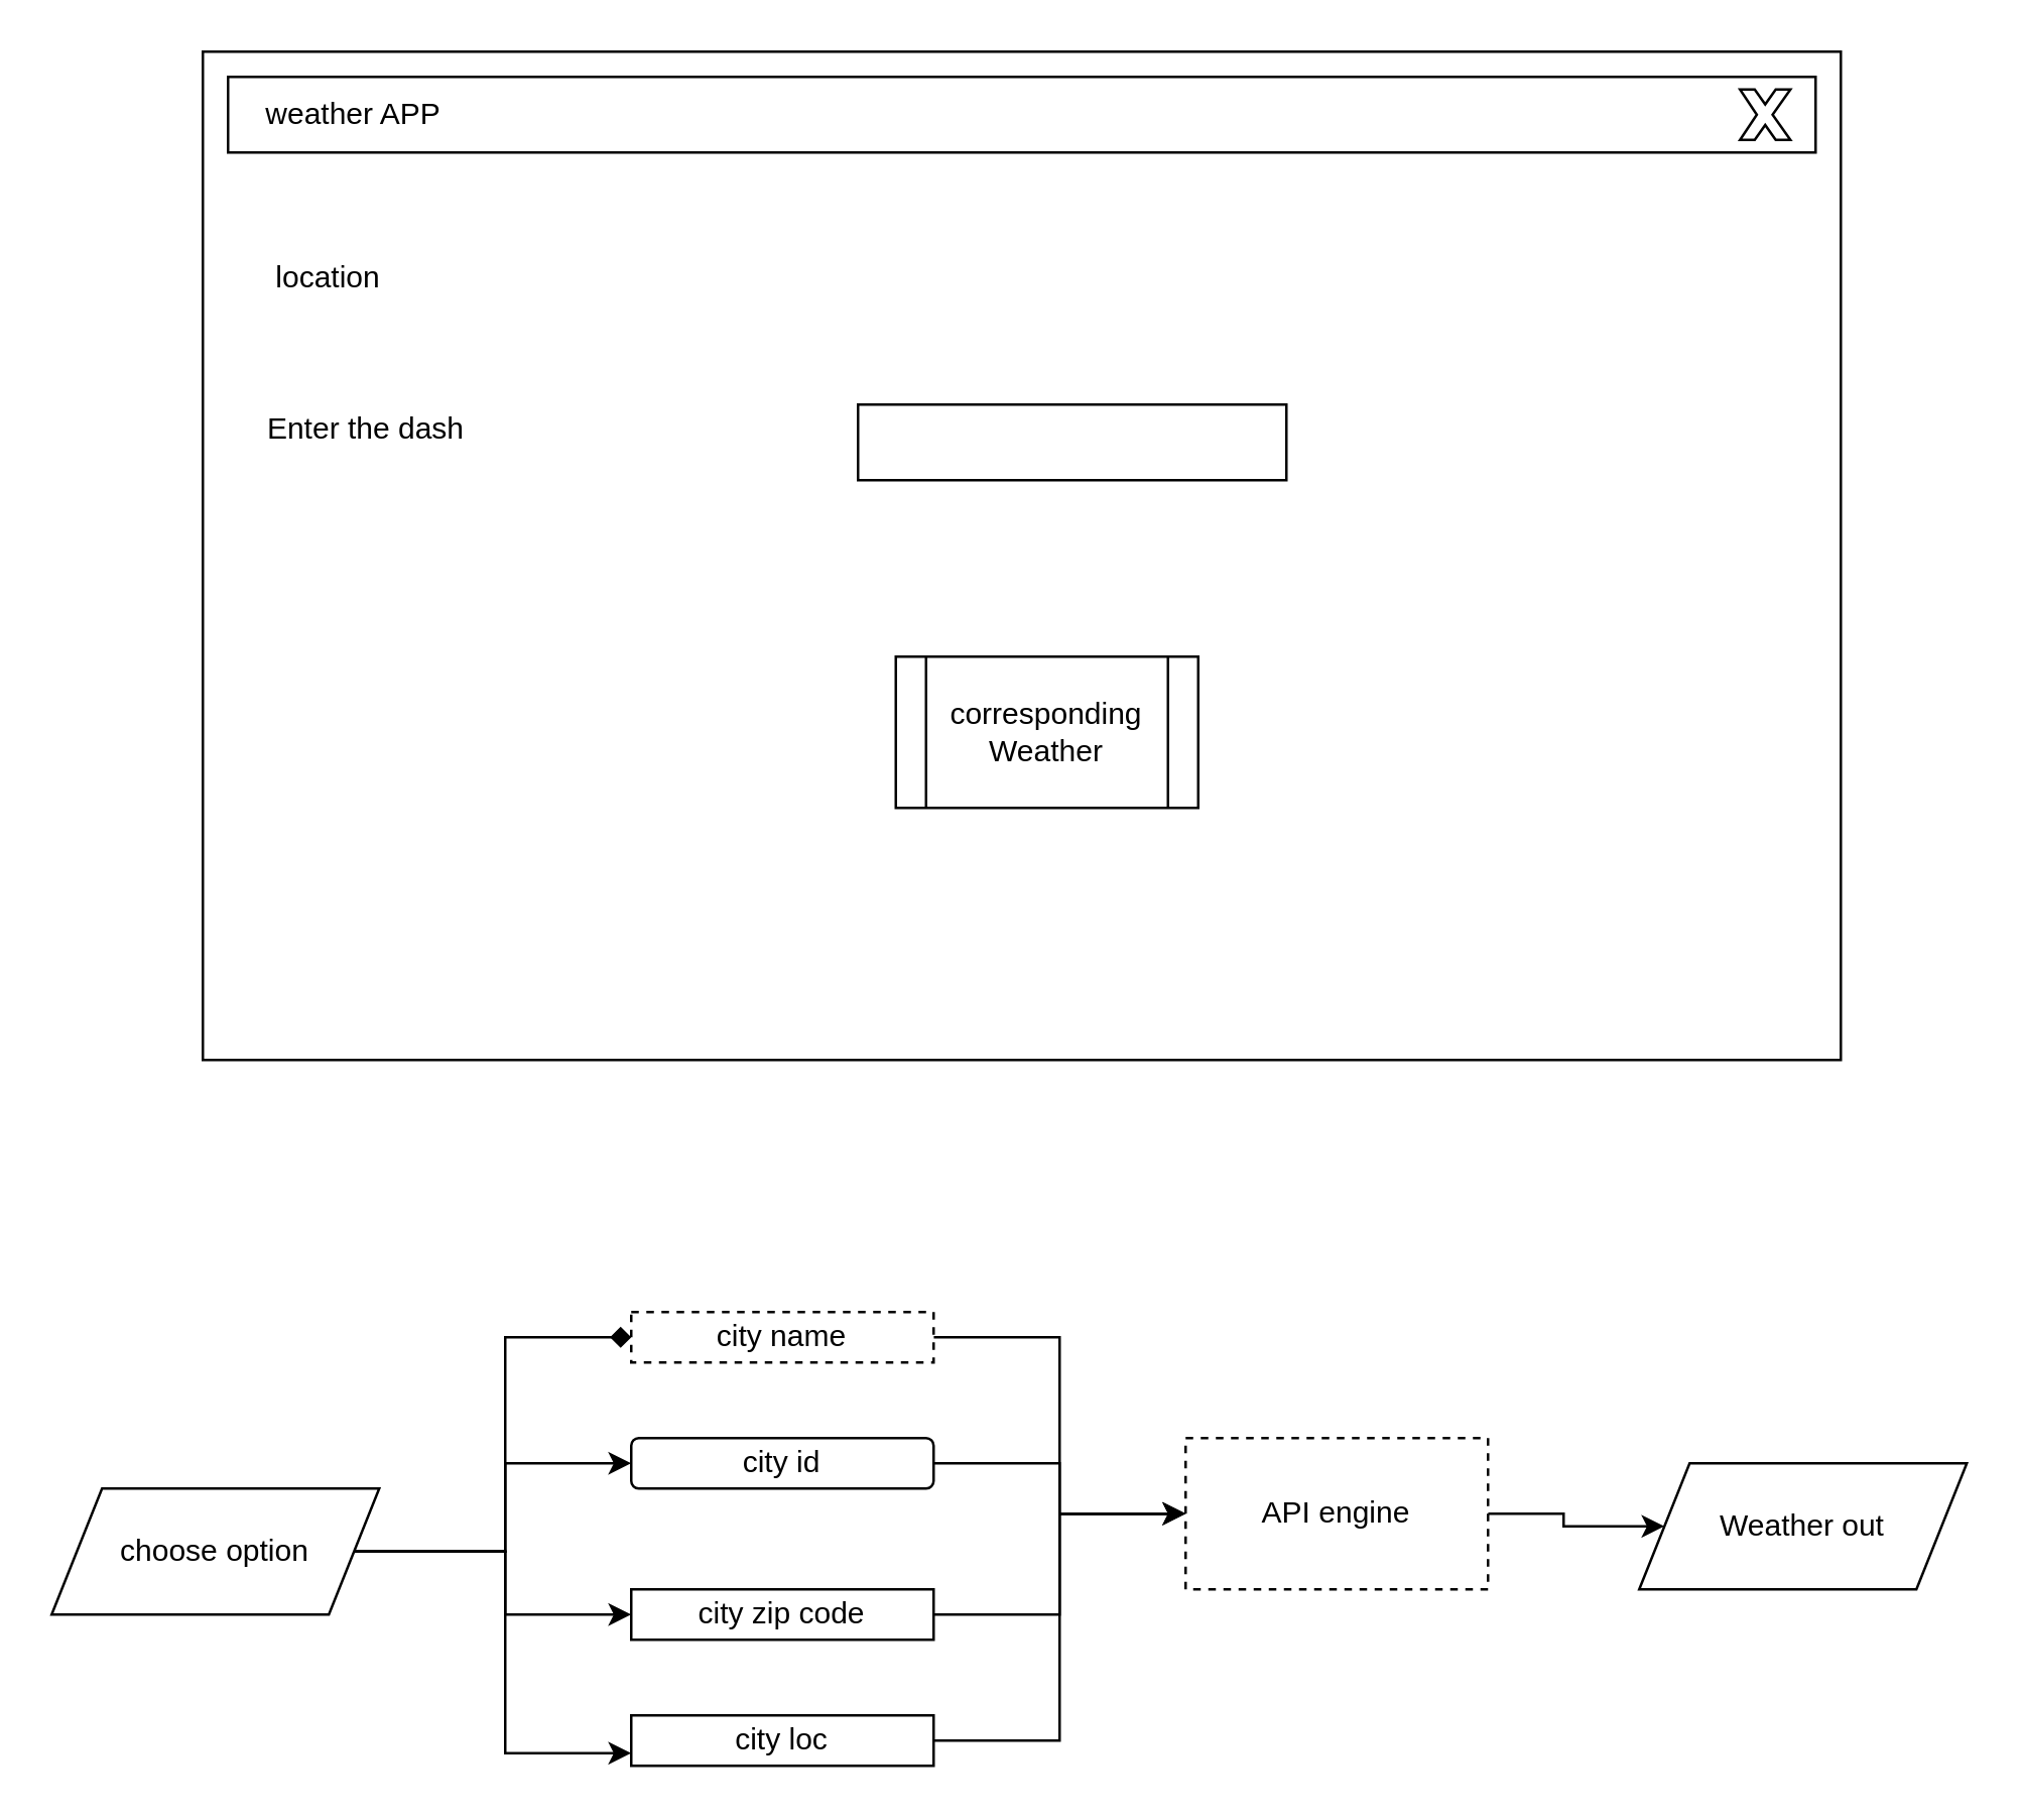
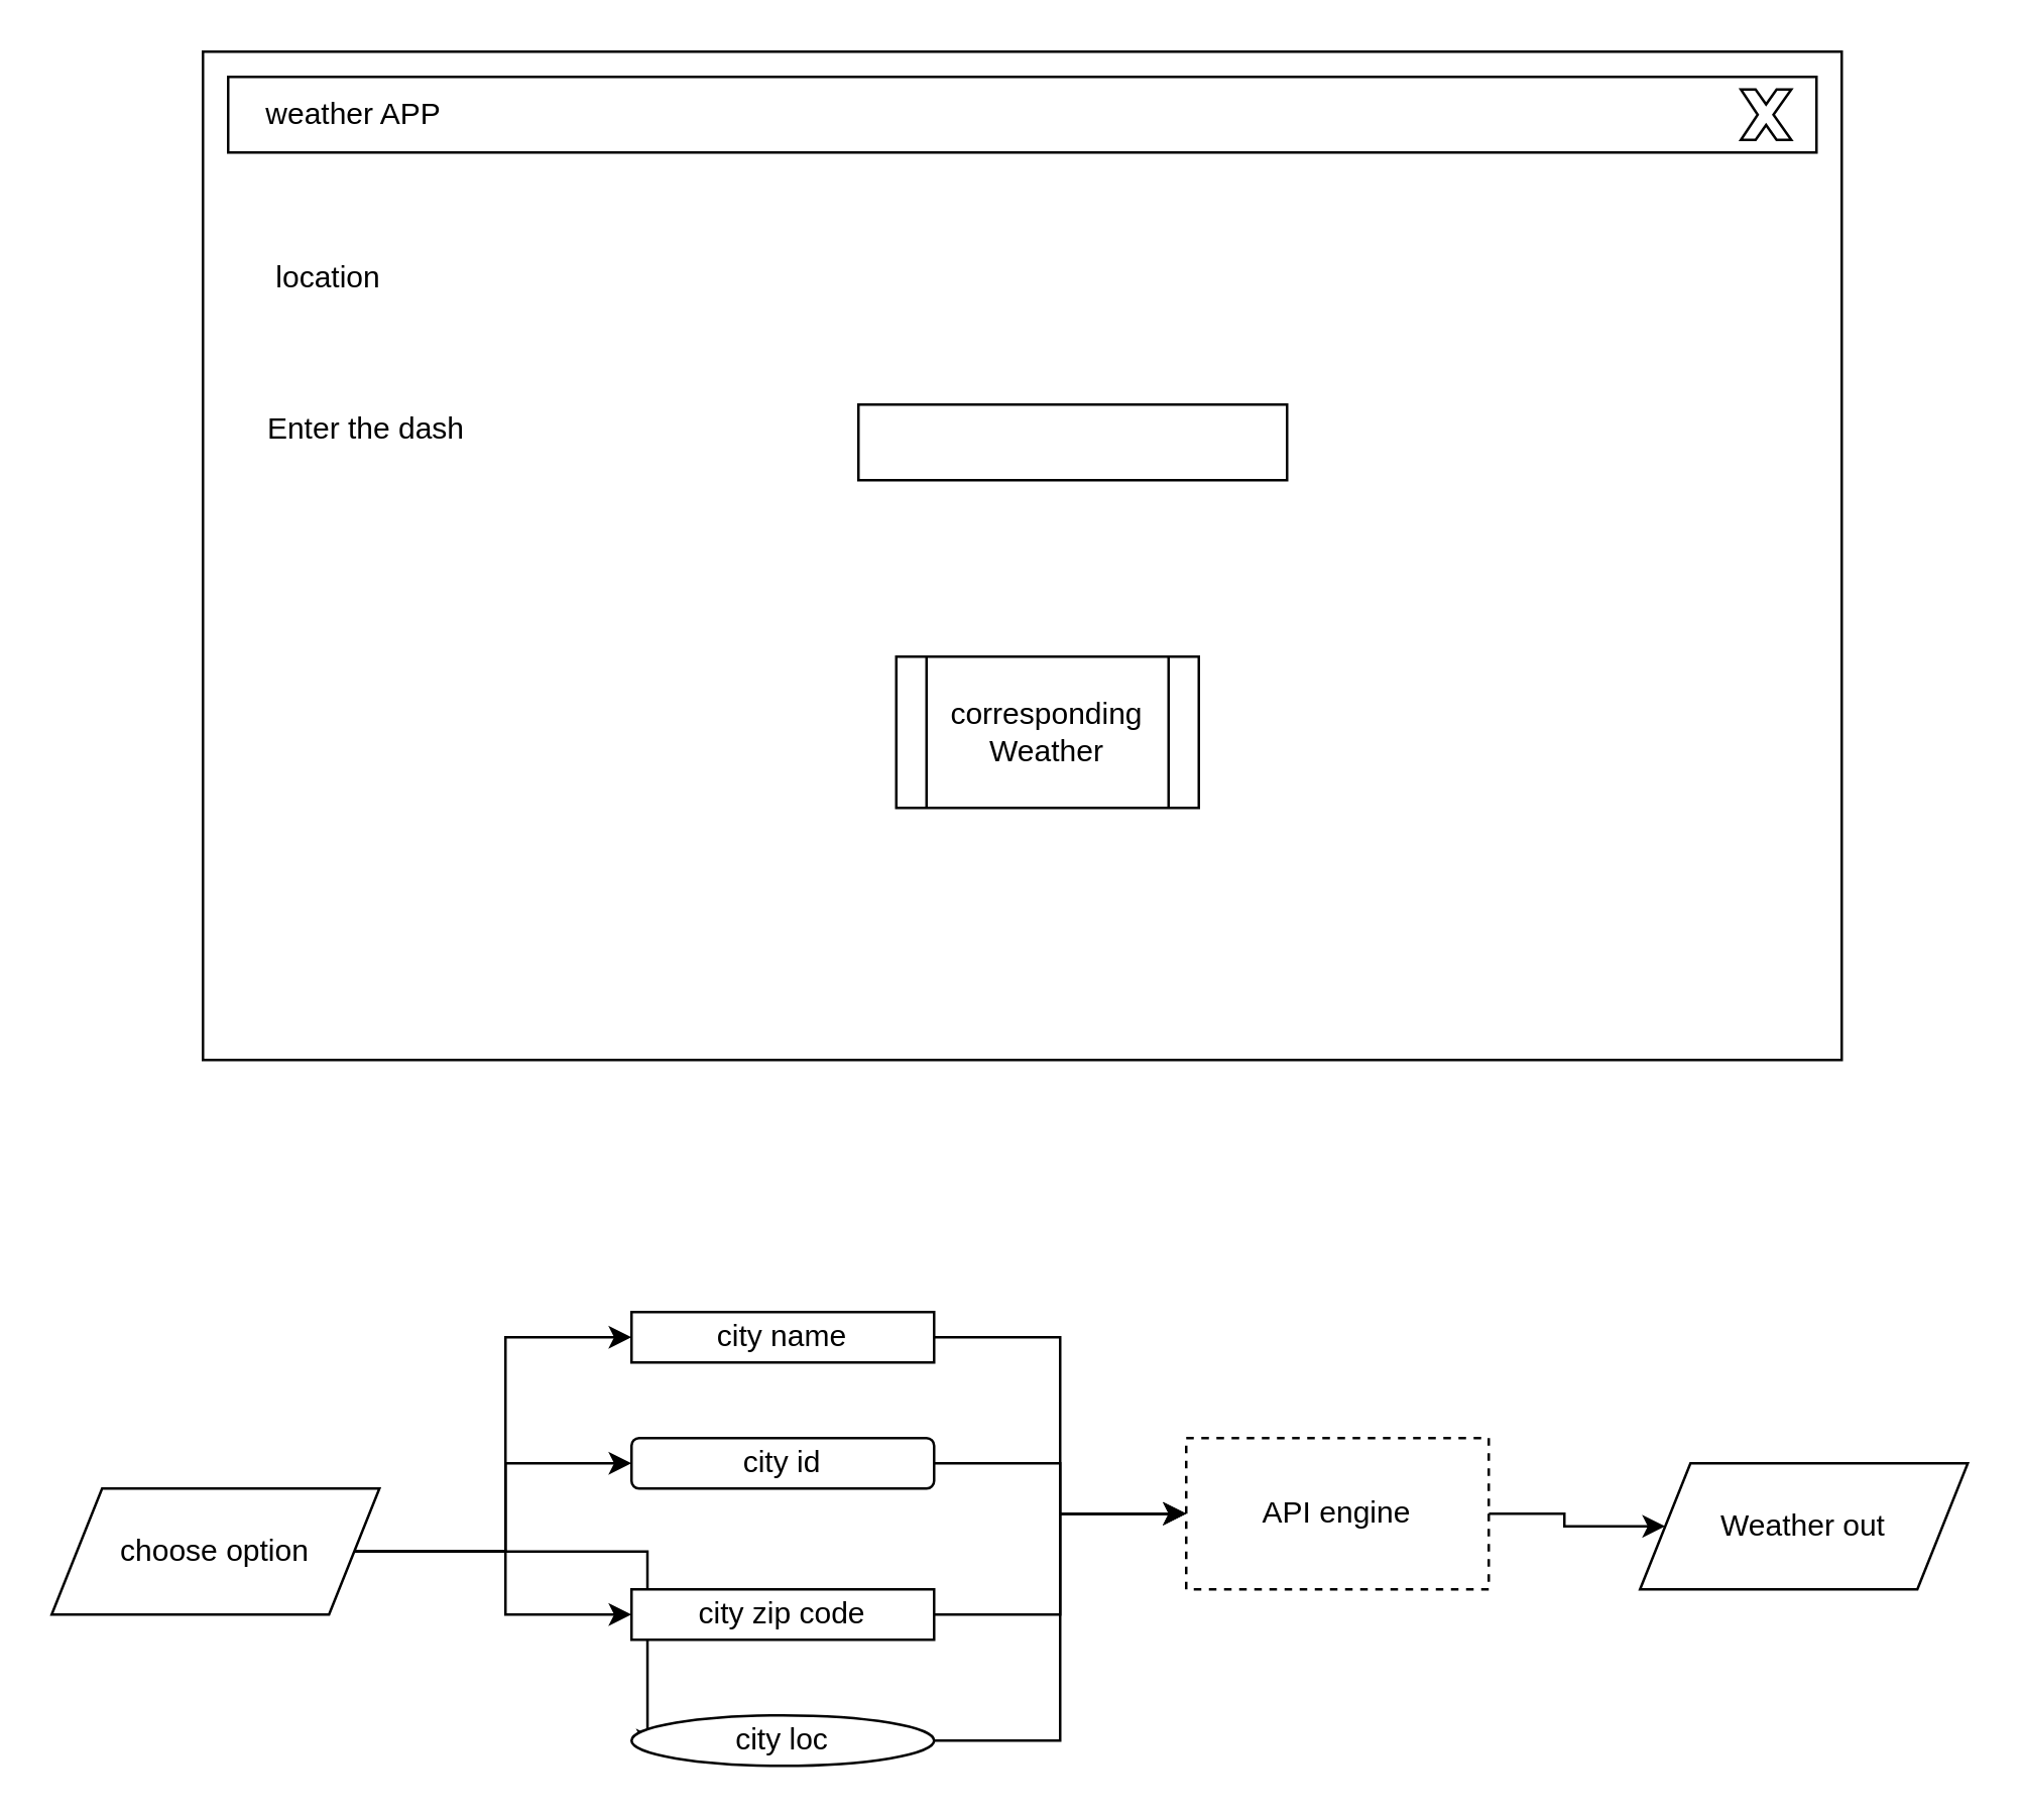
  <mxCell id="0" />
  <mxCell id="1" parent="0" />
  <mxCell id="2" value="" style="rounded=0;whiteSpace=wrap;html=1;" parent="1" vertex="1"><mxGeometry x="80" y="20" width="650" height="400" as="geometry" /></mxCell>
  <mxCell id="3" value="" style="rounded=0;whiteSpace=wrap;html=1;" parent="1" vertex="1"><mxGeometry x="90" y="30" width="630" height="30" as="geometry" /></mxCell>
  <mxCell id="4" value="weather APP" style="text;html=1;strokeColor=none;fillColor=none;align=center;verticalAlign=middle;whiteSpace=wrap;rounded=0;" parent="1" vertex="1"><mxGeometry x="80" y="35" width="120" height="20" as="geometry" /></mxCell>
  <mxCell id="5" value="" style="verticalLabelPosition=bottom;verticalAlign=top;html=1;shape=mxgraph.basic.x" parent="1" vertex="1"><mxGeometry x="690" y="35" width="20" height="20" as="geometry" /></mxCell>
  <mxCell id="6" value="location" style="text;html=1;strokeColor=none;fillColor=none;align=center;verticalAlign=middle;whiteSpace=wrap;rounded=0;" vertex="1" parent="1"><mxGeometry x="110" y="100" width="40" height="20" as="geometry" /></mxCell>
  <mxCell id="7" value="Enter the dash" style="text;html=1;strokeColor=none;fillColor=none;align=center;verticalAlign=middle;whiteSpace=wrap;rounded=0;" vertex="1" parent="1"><mxGeometry x="80" y="160" width="130" height="20" as="geometry" /></mxCell>
  <mxCell id="8" value="" style="rounded=0;whiteSpace=wrap;html=1;" vertex="1" parent="1"><mxGeometry x="340" y="160" width="170" height="30" as="geometry" /></mxCell>
  <mxCell id="9" value="corresponding Weather" style="shape=process;whiteSpace=wrap;html=1;backgroundOutline=1;" vertex="1" parent="1"><mxGeometry x="355" y="260" width="120" height="60" as="geometry" /></mxCell>
- <mxCell id="10" style="edgeStyle=orthogonalEdgeStyle;rounded=0;orthogonalLoop=1;jettySize=auto;html=1;entryX=0;entryY=0.5;entryDx=0;entryDy=0;endArrow=diamond;" edge="1" parent="1" source="14" target="16"><mxGeometry relative="1" as="geometry" /></mxCell>
+ <mxCell id="10" style="edgeStyle=orthogonalEdgeStyle;rounded=0;orthogonalLoop=1;jettySize=auto;html=1;entryX=0;entryY=0.5;entryDx=0;entryDy=0;" edge="1" parent="1" source="14" target="16"><mxGeometry relative="1" as="geometry" /></mxCell>
  <mxCell id="11" style="edgeStyle=orthogonalEdgeStyle;rounded=0;orthogonalLoop=1;jettySize=auto;html=1;entryX=0;entryY=0.5;entryDx=0;entryDy=0;" edge="1" parent="1" source="14" target="18"><mxGeometry relative="1" as="geometry" /></mxCell>
  <mxCell id="12" style="edgeStyle=orthogonalEdgeStyle;rounded=0;orthogonalLoop=1;jettySize=auto;html=1;entryX=0;entryY=0.75;entryDx=0;entryDy=0;" edge="1" parent="1" source="14" target="22"><mxGeometry relative="1" as="geometry" /></mxCell>
  <mxCell id="13" style="edgeStyle=orthogonalEdgeStyle;rounded=0;orthogonalLoop=1;jettySize=auto;html=1;entryX=0;entryY=0.5;entryDx=0;entryDy=0;" edge="1" parent="1" source="14" target="20"><mxGeometry relative="1" as="geometry" /></mxCell>
  <mxCell id="14" value="choose option" style="shape=parallelogram;perimeter=parallelogramPerimeter;whiteSpace=wrap;html=1;fixedSize=1;" vertex="1" parent="1"><mxGeometry x="20" y="590" width="130" height="50" as="geometry" /></mxCell>
  <mxCell id="15" style="edgeStyle=orthogonalEdgeStyle;rounded=0;orthogonalLoop=1;jettySize=auto;html=1;entryX=0;entryY=0.5;entryDx=0;entryDy=0;" edge="1" parent="1" source="16" target="24"><mxGeometry relative="1" as="geometry" /></mxCell>
- <mxCell id="16" value="city name" style="rounded=0;whiteSpace=wrap;html=1;dashed=1;" vertex="1" parent="1"><mxGeometry x="250" y="520" width="120" height="20" as="geometry" /></mxCell>
+ <mxCell id="16" value="city name" style="rounded=0;whiteSpace=wrap;html=1;" vertex="1" parent="1"><mxGeometry x="250" y="520" width="120" height="20" as="geometry" /></mxCell>
  <mxCell id="17" style="edgeStyle=orthogonalEdgeStyle;rounded=0;orthogonalLoop=1;jettySize=auto;html=1;" edge="1" parent="1" source="18" target="24"><mxGeometry relative="1" as="geometry" /></mxCell>
  <mxCell id="18" value="city id" style="whiteSpace=wrap;html=1;rounded=1;" vertex="1" parent="1"><mxGeometry x="250" y="570" width="120" height="20" as="geometry" /></mxCell>
  <mxCell id="19" style="edgeStyle=orthogonalEdgeStyle;rounded=0;orthogonalLoop=1;jettySize=auto;html=1;entryX=0;entryY=0.5;entryDx=0;entryDy=0;" edge="1" parent="1" source="20" target="24"><mxGeometry relative="1" as="geometry" /></mxCell>
  <mxCell id="20" value="city zip code" style="rounded=0;whiteSpace=wrap;html=1;" vertex="1" parent="1"><mxGeometry x="250" y="630" width="120" height="20" as="geometry" /></mxCell>
  <mxCell id="21" style="edgeStyle=orthogonalEdgeStyle;rounded=0;orthogonalLoop=1;jettySize=auto;html=1;entryX=0;entryY=0.5;entryDx=0;entryDy=0;" edge="1" parent="1" source="22" target="24"><mxGeometry relative="1" as="geometry" /></mxCell>
- <mxCell id="22" value="city loc" style="rounded=0;whiteSpace=wrap;html=1;" vertex="1" parent="1"><mxGeometry x="250" y="680" width="120" height="20" as="geometry" /></mxCell>
+ <mxCell id="22" value="city loc" style="ellipse;whiteSpace=wrap;html=1;" vertex="1" parent="1"><mxGeometry x="250" y="680" width="120" height="20" as="geometry" /></mxCell>
  <mxCell id="23" style="edgeStyle=orthogonalEdgeStyle;rounded=0;orthogonalLoop=1;jettySize=auto;html=1;" edge="1" parent="1" source="24" target="25"><mxGeometry relative="1" as="geometry"><mxPoint x="720" y="570" as="targetPoint" /></mxGeometry></mxCell>
  <mxCell id="24" value="API engine" style="rounded=0;whiteSpace=wrap;html=1;dashed=1;" vertex="1" parent="1"><mxGeometry x="470" y="570" width="120" height="60" as="geometry" /></mxCell>
  <mxCell id="25" value="Weather out" style="shape=parallelogram;perimeter=parallelogramPerimeter;whiteSpace=wrap;html=1;fixedSize=1;" vertex="1" parent="1"><mxGeometry x="650" y="580" width="130" height="50" as="geometry" /></mxCell>
